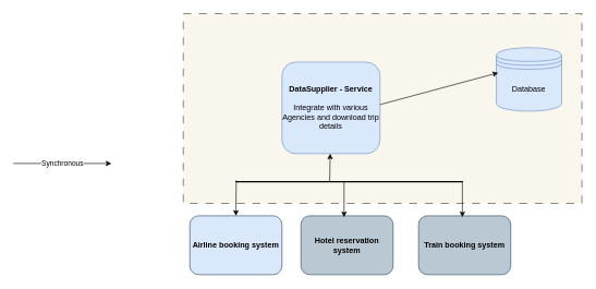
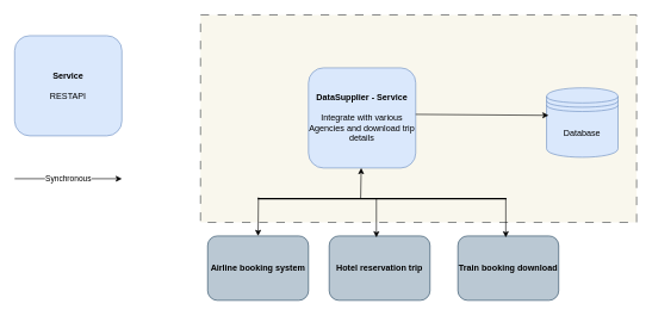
  <mxCell id="0" />
  <mxCell id="1" parent="0" />
  <mxCell id="2" value="" style="rounded=0;whiteSpace=wrap;html=1;dashed=1;dashPattern=12 12;fillColor=#f9f7ed;strokeColor=#36393d;" vertex="1" parent="1"><mxGeometry x="280" y="20" width="610" height="290" as="geometry" /></mxCell>
  <mxCell id="3" value="&lt;b&gt;DataSupplier - Service&lt;/b&gt;&lt;br&gt;&lt;br&gt;Integrate with various Agencies and download trip details" style="rounded=1;whiteSpace=wrap;html=1;fillColor=#dae8fc;strokeColor=#6c8ebf;fontStyle=0" vertex="1" parent="1"><mxGeometry x="431" y="94" width="150" height="140" as="geometry" /></mxCell>
- <mxCell id="4" value="Database" style="shape=datastore;whiteSpace=wrap;html=1;fillColor=#dae8fc;strokeColor=#6c8ebf;" vertex="1" parent="1"><mxGeometry x="759" y="72" width="100" height="97" as="geometry" /></mxCell>
- <mxCell id="5" value="&lt;b&gt;Airline booking system&lt;/b&gt;" style="rounded=1;whiteSpace=wrap;html=1;fillColor=#dae8fc;strokeColor=#23445d;fontStyle=0;" vertex="1" parent="1"><mxGeometry x="290" y="329" width="141" height="90" as="geometry" /></mxCell>
- <mxCell id="6" value="&lt;b&gt;Hotel reservation system&lt;/b&gt;" style="rounded=1;whiteSpace=wrap;html=1;fillColor=#bac8d3;strokeColor=#23445d;fontStyle=0" vertex="1" parent="1"><mxGeometry x="460" y="329" width="141" height="90" as="geometry" /></mxCell>
- <mxCell id="7" value="&lt;b&gt;Train booking system&lt;/b&gt;" style="rounded=1;whiteSpace=wrap;html=1;fillColor=#bac8d3;strokeColor=#23445d;fontStyle=0" vertex="1" parent="1"><mxGeometry x="640" y="329" width="141" height="90" as="geometry" /></mxCell>
+ <mxCell id="4" value="Database" style="shape=datastore;whiteSpace=wrap;html=1;fillColor=#dae8fc;strokeColor=#6c8ebf;" vertex="1" parent="1"><mxGeometry x="764" y="122" width="100" height="97" as="geometry" /></mxCell>
+ <mxCell id="5" value="&lt;b&gt;Airline booking system&lt;/b&gt;" style="rounded=1;whiteSpace=wrap;html=1;fillColor=#bac8d3;strokeColor=#23445d;fontStyle=0" vertex="1" parent="1"><mxGeometry x="290" y="329" width="141" height="90" as="geometry" /></mxCell>
+ <mxCell id="6" value="&lt;b&gt;Hotel reservation trip&lt;/b&gt;" style="rounded=1;whiteSpace=wrap;html=1;fillColor=#bac8d3;strokeColor=#23445d;fontStyle=0" vertex="1" parent="1"><mxGeometry x="460" y="329" width="141" height="90" as="geometry" /></mxCell>
+ <mxCell id="7" value="&lt;b&gt;Train booking download&lt;/b&gt;" style="rounded=1;whiteSpace=wrap;html=1;fillColor=#bac8d3;strokeColor=#23445d;fontStyle=0" vertex="1" parent="1"><mxGeometry x="640" y="329" width="141" height="90" as="geometry" /></mxCell>
  <mxCell id="8" value="" style="line;strokeWidth=2;html=1;" vertex="1" parent="1"><mxGeometry x="360" y="272" width="348" height="10" as="geometry" /></mxCell>
  <mxCell id="9" value="" style="endArrow=classic;html=1;rounded=0;entryX=0.5;entryY=0;entryDx=0;entryDy=0;arcSize=20;" edge="1" parent="1" target="5"><mxGeometry width="50" height="50" relative="1" as="geometry"><mxPoint x="361" y="275" as="sourcePoint" /><mxPoint x="408" y="225" as="targetPoint" /></mxGeometry></mxCell>
  <mxCell id="10" value="" style="endArrow=classic;html=1;rounded=0;entryX=0.5;entryY=0;entryDx=0;entryDy=0;arcSize=20;" edge="1" parent="1"><mxGeometry width="50" height="50" relative="1" as="geometry"><mxPoint x="526" y="277" as="sourcePoint" /><mxPoint x="526" y="331" as="targetPoint" /></mxGeometry></mxCell>
  <mxCell id="11" value="" style="endArrow=classic;html=1;rounded=0;entryX=0.5;entryY=0;entryDx=0;entryDy=0;arcSize=20;" edge="1" parent="1"><mxGeometry width="50" height="50" relative="1" as="geometry"><mxPoint x="707" y="277" as="sourcePoint" /><mxPoint x="707" y="331" as="targetPoint" /></mxGeometry></mxCell>
  <mxCell id="12" value="" style="endArrow=classic;html=1;rounded=0;entryX=0.028;entryY=0.396;entryDx=0;entryDy=0;entryPerimeter=0;" edge="1" parent="1" target="4"><mxGeometry width="50" height="50" relative="1" as="geometry"><mxPoint x="581" y="159" as="sourcePoint" /><mxPoint x="631" y="109" as="targetPoint" /></mxGeometry></mxCell>
  <mxCell id="13" value="" style="endArrow=classic;html=1;rounded=0;" edge="1" parent="1" target="3"><mxGeometry width="50" height="50" relative="1" as="geometry"><mxPoint x="504" y="276" as="sourcePoint" /><mxPoint x="554" y="226" as="targetPoint" /></mxGeometry></mxCell>
+ <mxCell id="14" value="&lt;b&gt;Service&lt;/b&gt;&lt;br&gt;&lt;br&gt;RESTAPI" style="rounded=1;whiteSpace=wrap;html=1;fillColor=#dae8fc;strokeColor=#6c8ebf;fontStyle=0" vertex="1" parent="1"><mxGeometry x="20" y="49" width="150" height="140" as="geometry" /></mxCell>
  <mxCell id="15" value="Synchronous" style="endArrow=classic;html=1;rounded=0;" edge="1" parent="1"><mxGeometry width="50" height="50" relative="1" as="geometry"><mxPoint x="20" y="249" as="sourcePoint" /><mxPoint x="170" y="249" as="targetPoint" /></mxGeometry></mxCell>
